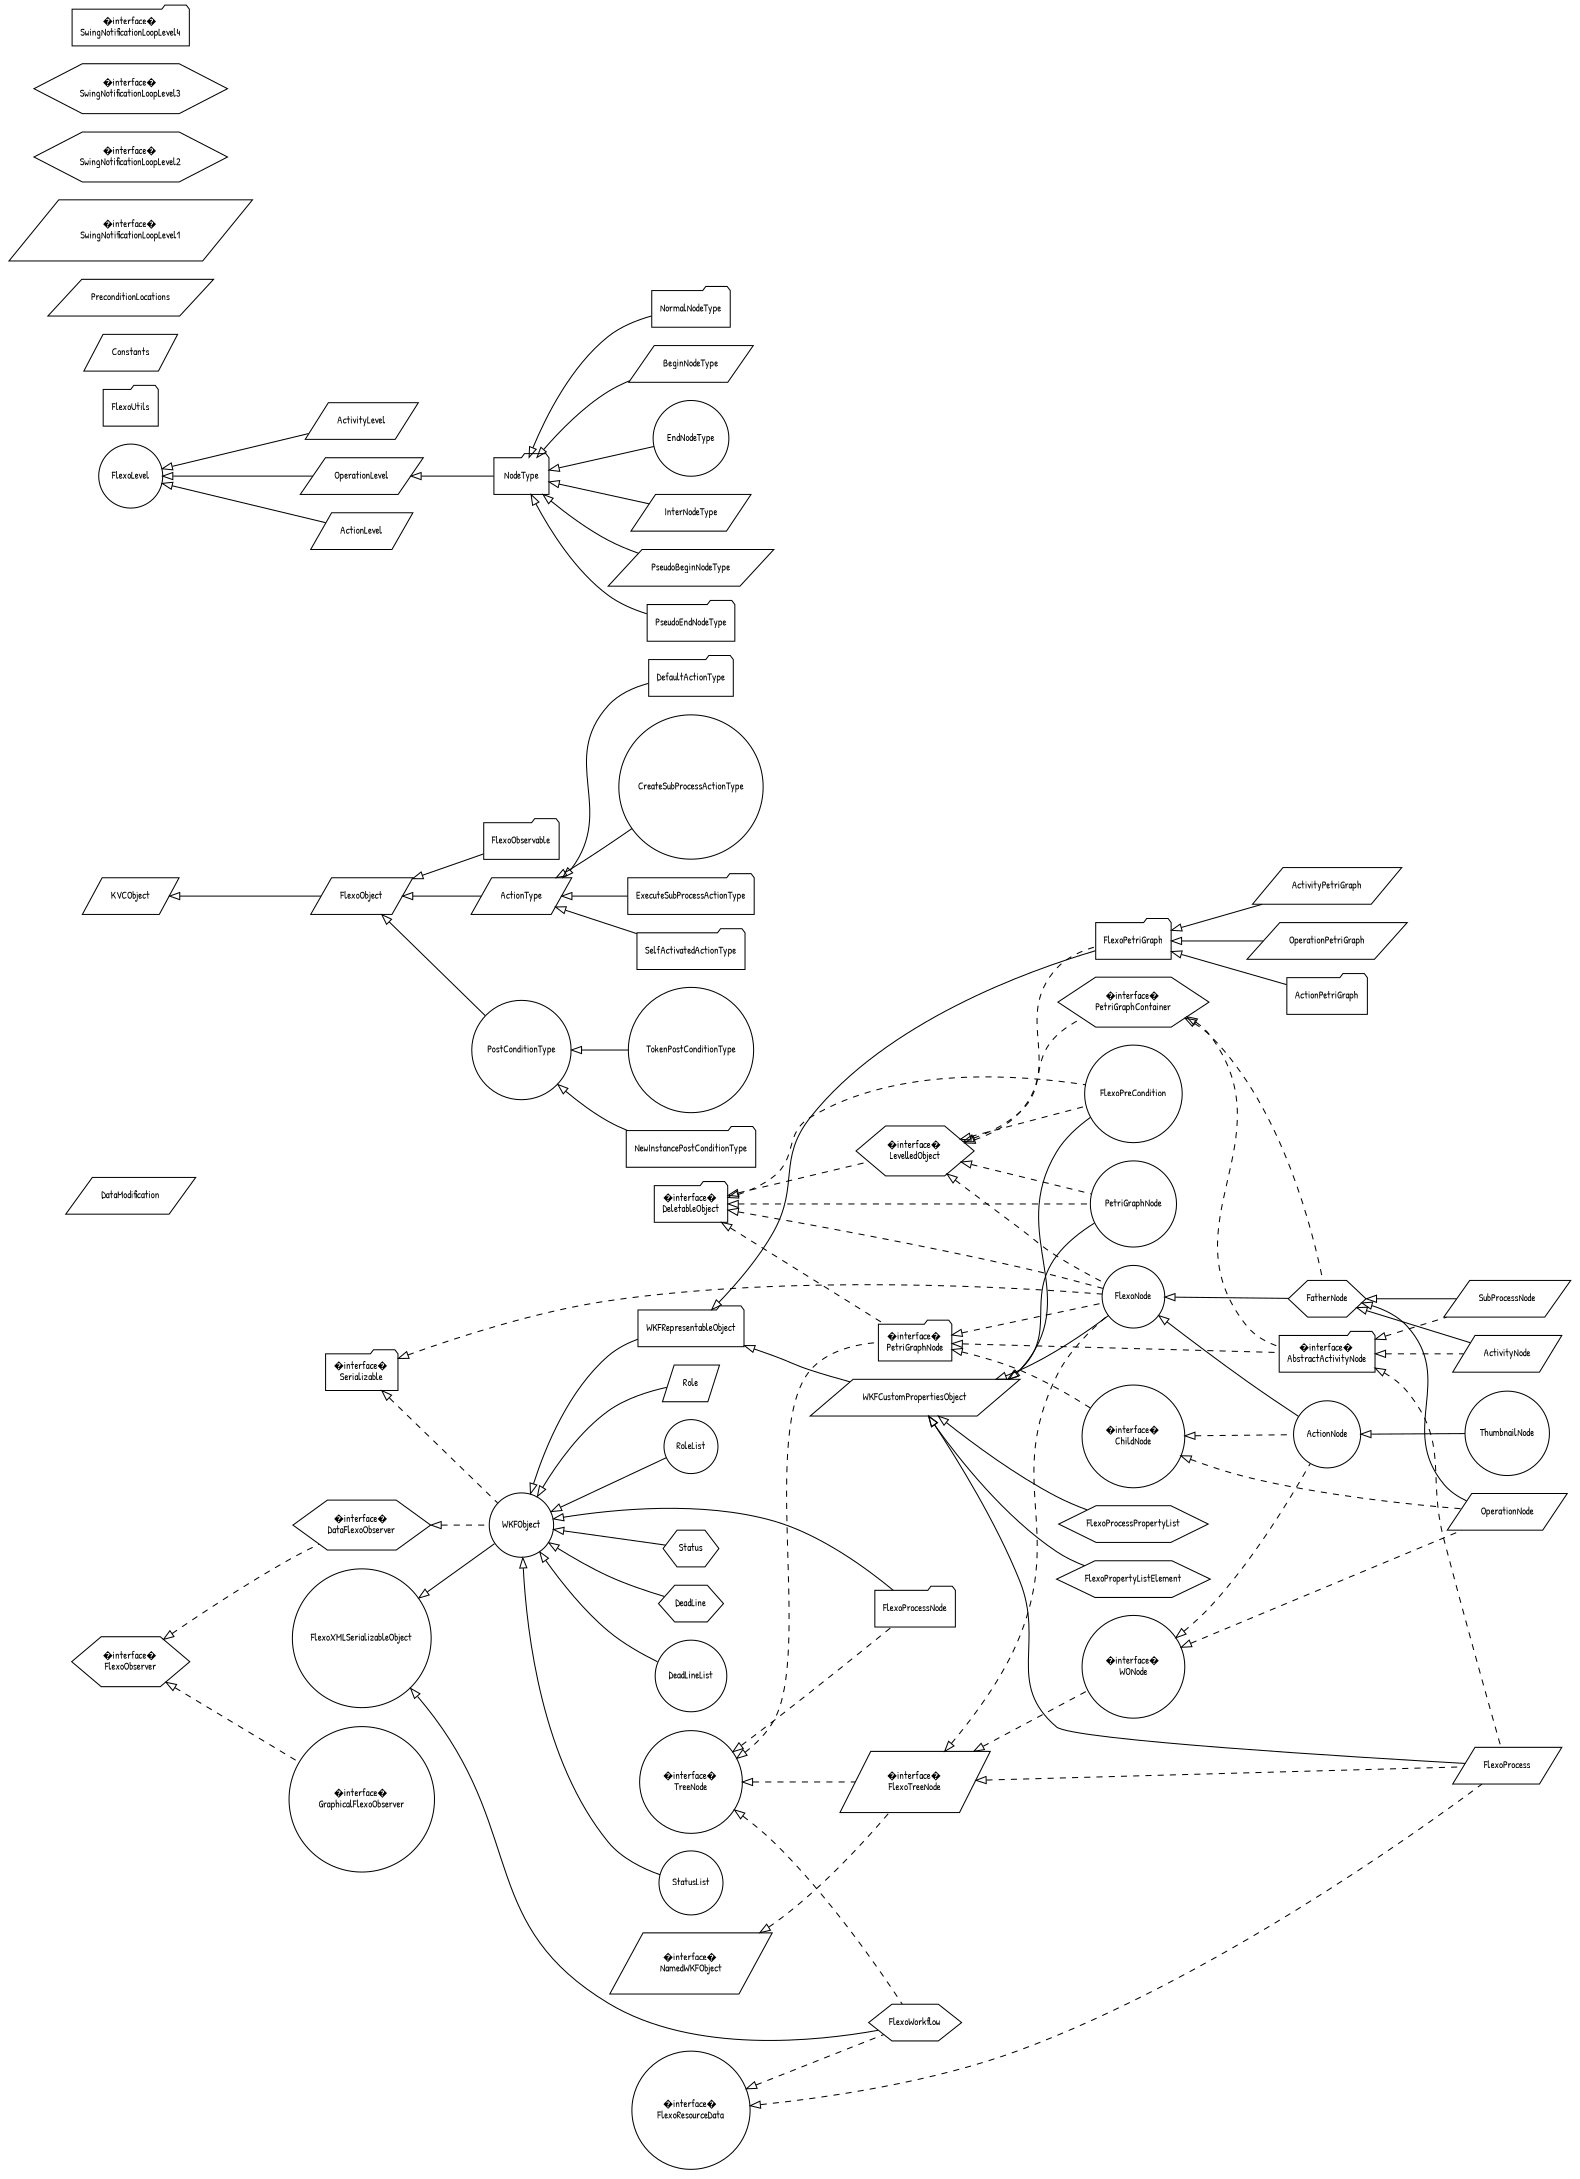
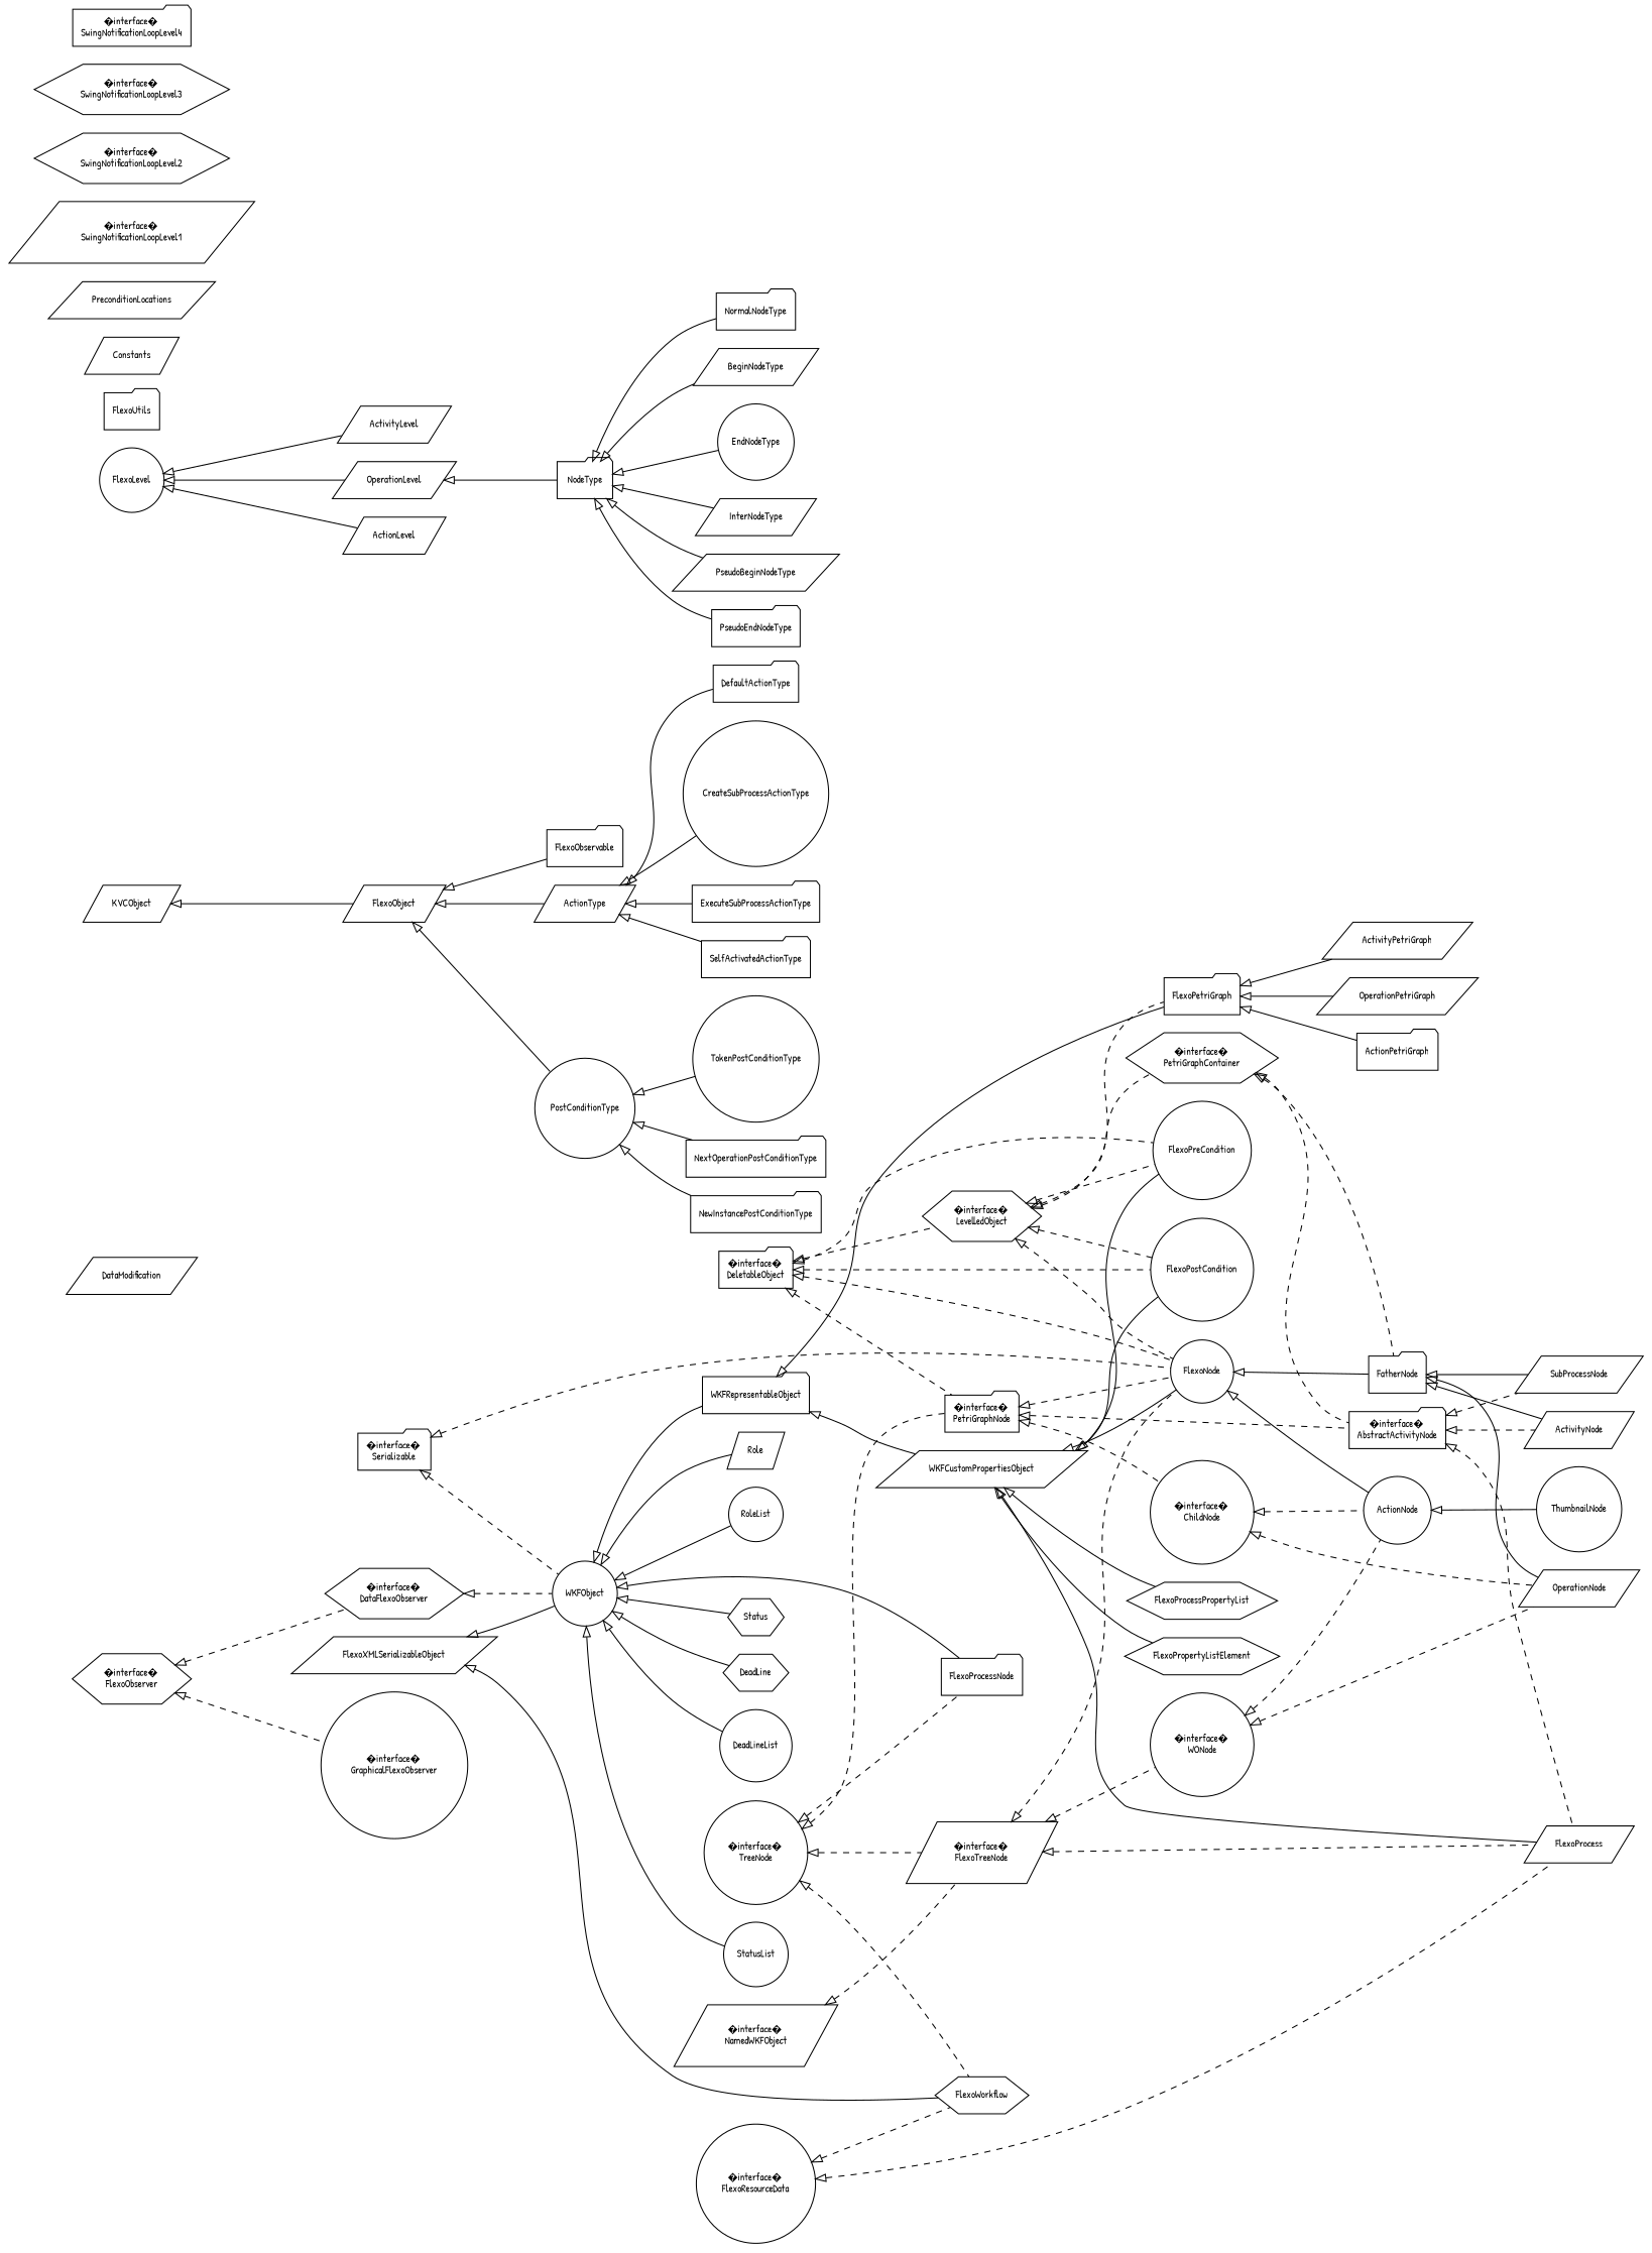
  digraph {
    fontname="Patrick Hand"
    rankdir=LR
    node [fontcolor=black fontname="Patrick Hand" fontsize=10.0 shape=parallelogram]
    edge [arrowtail=empty dir=back fontname="Patrick Hand" fontsize=10 labelfontname=Helvetica labelfontsize=10]
    n1 [label="�interface� \nDataFlexoObserver" shape=hexagon]
    n2 [label=WKFObject shape=circle]
    n3 [label=DeadLine shape=hexagon]
    n4 [label=DeadLineList shape=circle]
    n5 [label=WKFRepresentableObject shape=folder]
    n6 [label=FlexoProcessNode shape=folder]
    n7 [label=Role]
    n8 [label=RoleList shape=circle]
    n9 [label=Status shape=hexagon]
    n10 [label=StatusList shape=circle]
    n11 [label="�interface� \nFlexoObserver" shape=hexagon]
    n12 [label="�interface� \nGraphicalFlexoObserver" shape=circle]
    n13 [label=DataModification]
    n14 [label="�interface� \nDeletableObject" shape=folder]
    n15 [label="�interface� \nPetriGraphNode" shape=folder]
    n16 [label=FlexoNode shape=circle]
    n17 [label="�interface� \nLevelledObject" shape=hexagon]
-   n18 [label=PetriGraphNode shape=circle]
+   n18 [label=FlexoPostCondition shape=circle]
    n19 [label=FlexoPreCondition shape=circle]
    n20 [label="�interface� \nAbstractActivityNode" shape=folder]
    n21 [label="�interface� \nChildNode" shape=circle]
-   n22 [label=FatherNode shape=hexagon]
+   n22 [label=FatherNode shape=folder]
    n23 [label=ActionNode shape=circle]
    n24 [label="�interface� \nPetriGraphContainer" shape=hexagon]
    n25 [label=FlexoPetriGraph shape=folder]
    n26 [label=FlexoObject]
    n27 [label=FlexoObservable shape=folder]
    n28 [label=ActionType]
    n29 [label=PostConditionType shape=circle]
    n30 [label=DefaultActionType shape=folder]
    n31 [label=CreateSubProcessActionType shape=circle]
    n32 [label=ExecuteSubProcessActionType shape=folder]
    n33 [label=SelfActivatedActionType shape=folder]
    n34 [label=NodeType shape=folder]
    n35 [label=NormalNodeType shape=folder]
    n36 [label=BeginNodeType]
    n37 [label=EndNodeType shape=circle]
    n38 [label=InterNodeType]
    n39 [label=PseudoBeginNodeType]
    n40 [label=PseudoEndNodeType shape=folder]
    n41 [label=TokenPostConditionType shape=circle]
+   n42 [label=NextOperationPostConditionType shape=folder]
    n43 [label=NewInstancePostConditionType shape=folder]
    n44 [label=KVCObject]
    n45 [label=FlexoUtils shape=folder]
-   n46 [label=FlexoXMLSerializableObject shape=circle]
+   n46 [label=FlexoXMLSerializableObject]
    n47 [label=FlexoWorkflow shape=hexagon]
    n48 [label=ActivityNode]
    n49 [label=FlexoProcess]
    n50 [label=SubProcessNode]
    n51 [label=OperationNode]
    n52 [label=ThumbnailNode shape=circle]
    n53 [label="�interface� \nWONode" shape=circle]
    n54 [label=ActionPetriGraph shape=folder]
    n55 [label=ActivityPetriGraph]
    n56 [label=OperationPetriGraph]
    n57 [label=Constants]
    n58 [label=WKFCustomPropertiesObject]
    n59 [label=FlexoLevel shape=circle]
    n60 [label=ActivityLevel]
    n61 [label=OperationLevel]
    n62 [label=ActionLevel]
    n63 [label=FlexoProcessPropertyList shape=hexagon]
    n64 [label=FlexoPropertyListElement shape=hexagon]
    n65 [label="�interface� \nFlexoTreeNode"]
    n66 [label="�interface� \nSerializable" shape=folder]
    n67 [label="�interface� \nFlexoResourceData" shape=circle]
    n68 [label="�interface� \nTreeNode" shape=circle]
    n69 [label="�interface� \nNamedWKFObject"]
    n70 [label=PreconditionLocations]
    n71 [label="�interface� \nSwingNotificationLoopLevel1"]
    n72 [label="�interface� \nSwingNotificationLoopLevel2" shape=hexagon]
    n73 [label="�interface� \nSwingNotificationLoopLevel3" shape=hexagon]
    n74 [label="�interface� \nSwingNotificationLoopLevel4" shape=folder]
    n1 -> n2 [style=dashed]
    n2 -> n3
    n2 -> n4
    n2 -> n5
    n2 -> n6
    n2 -> n7
    n2 -> n8
    n2 -> n9
    n2 -> n10
    n5 -> n25
    n5 -> n58
    n11 -> n1 [style=dashed]
    n11 -> n12 [style=dashed]
    n14 -> n15 [style=dashed]
    n14 -> n16 [style=dashed]
    n14 -> n17 [style=dashed]
    n14 -> n18 [style=dashed]
    n14 -> n19 [style=dashed]
    n15 -> n16 [style=dashed]
    n15 -> n20 [style=dashed]
    n15 -> n21 [style=dashed]
    n16 -> n22
    n16 -> n23
    n17 -> n16 [style=dashed]
    n17 -> n18 [style=dashed]
    n17 -> n19 [style=dashed]
    n17 -> n24 [style=dashed]
    n17 -> n25 [style=dashed]
    n20 -> n48 [style=dashed]
    n20 -> n49 [style=dashed]
    n20 -> n50 [style=dashed]
    n21 -> n23 [style=dashed]
    n21 -> n51 [style=dashed]
    n22 -> n48
    n22 -> n50
    n22 -> n51
    n23 -> n52
    n24 -> n20 [style=dashed]
    n24 -> n22 [style=dashed]
    n25 -> n54
    n25 -> n55
    n25 -> n56
    n26 -> n27
    n26 -> n28
    n26 -> n29
    n28 -> n30
    n28 -> n31
    n28 -> n32
    n28 -> n33
    n29 -> n41
+   n29 -> n42
    n29 -> n43
    n34 -> n35
    n34 -> n36
    n34 -> n37
    n34 -> n38
    n34 -> n39
    n34 -> n40
    n44 -> n26
    n46 -> n2
    n46 -> n47
    n53 -> n23 [style=dashed]
    n53 -> n51 [style=dashed]
    n58 -> n16
    n58 -> n18
    n58 -> n19
    n58 -> n49
    n58 -> n63
    n58 -> n64
    n59 -> n60
    n59 -> n61
    n59 -> n62
    n61 -> n34
    n65 -> n16 [style=dashed]
    n65 -> n49 [style=dashed]
    n65 -> n53 [style=dashed]
    n66 -> n2 [style=dashed]
    n66 -> n16 [style=dashed]
    n67 -> n47 [style=dashed]
    n67 -> n49 [style=dashed]
    n68 -> n6 [style=dashed]
    n68 -> n15 [style=dashed]
    n68 -> n47 [style=dashed]
    n68 -> n65 [style=dashed]
    n69 -> n65 [style=dashed]
  }
